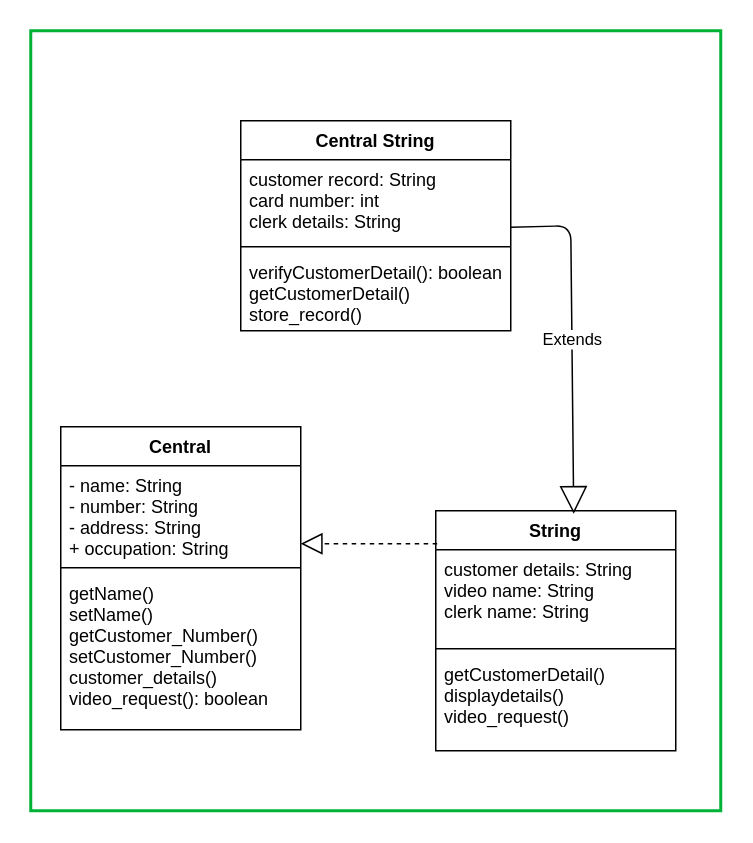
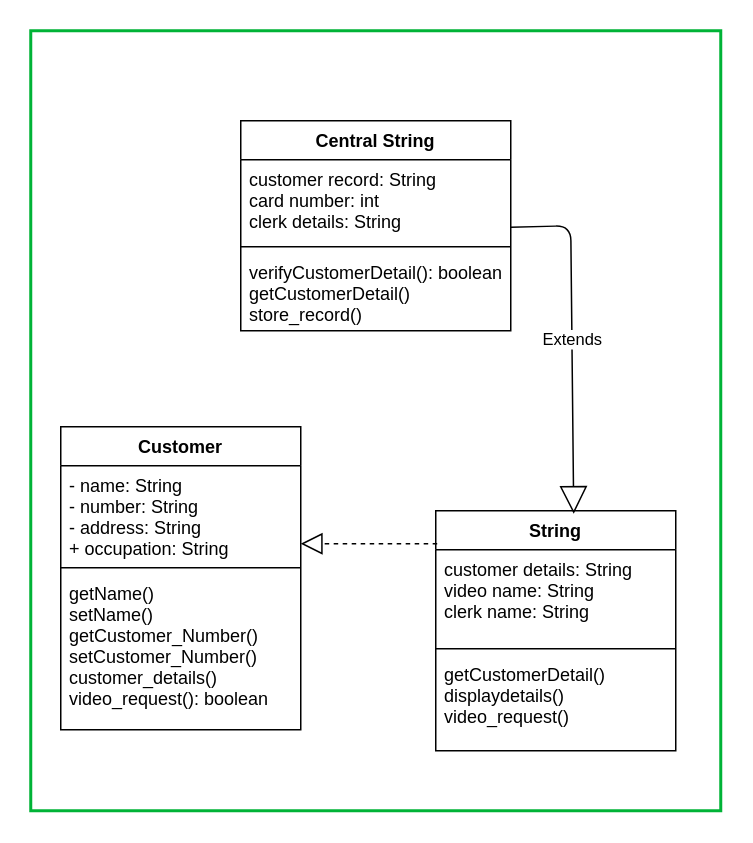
  <mxCell id="0" />
  <mxCell id="1" parent="0" />
  <mxCell id="2" value="String" style="swimlane;fontStyle=1;align=center;verticalAlign=top;childLayout=stackLayout;horizontal=1;startSize=26;horizontalStack=0;resizeParent=1;resizeParentMax=0;resizeLast=0;collapsible=1;marginBottom=0;" parent="1" vertex="1"><mxGeometry x="290" y="340" width="160" height="160" as="geometry" /></mxCell>
  <mxCell id="3" value="customer details: String&#10;video name: String&#10;clerk name: String" style="text;strokeColor=none;fillColor=none;align=left;verticalAlign=top;spacingLeft=4;spacingRight=4;overflow=hidden;rotatable=0;points=[[0,0.5],[1,0.5]];portConstraint=eastwest;" parent="2" vertex="1"><mxGeometry y="26" width="160" height="62" as="geometry" /></mxCell>
  <mxCell id="4" value="" style="line;strokeWidth=1;fillColor=none;align=left;verticalAlign=middle;spacingTop=-1;spacingLeft=3;spacingRight=3;rotatable=0;labelPosition=right;points=[];portConstraint=eastwest;" parent="2" vertex="1"><mxGeometry y="88" width="160" height="8" as="geometry" /></mxCell>
  <mxCell id="5" value="getCustomerDetail()&#10;displaydetails()&#10;video_request()" style="text;strokeColor=none;fillColor=none;align=left;verticalAlign=top;spacingLeft=4;spacingRight=4;overflow=hidden;rotatable=0;points=[[0,0.5],[1,0.5]];portConstraint=eastwest;" parent="2" vertex="1"><mxGeometry y="96" width="160" height="64" as="geometry" /></mxCell>
- <mxCell id="6" value="Central" style="swimlane;fontStyle=1;align=center;verticalAlign=top;childLayout=stackLayout;horizontal=1;startSize=26;horizontalStack=0;resizeParent=1;resizeParentMax=0;resizeLast=0;collapsible=1;marginBottom=0;" parent="1" vertex="1"><mxGeometry x="40" y="284" width="160" height="202" as="geometry" /></mxCell>
+ <mxCell id="6" value="Customer" style="swimlane;fontStyle=1;align=center;verticalAlign=top;childLayout=stackLayout;horizontal=1;startSize=26;horizontalStack=0;resizeParent=1;resizeParentMax=0;resizeLast=0;collapsible=1;marginBottom=0;" parent="1" vertex="1"><mxGeometry x="40" y="284" width="160" height="202" as="geometry" /></mxCell>
  <mxCell id="7" value="- name: String&#10;- number: String&#10;- address: String&#10;+ occupation: String&#10;" style="text;strokeColor=none;fillColor=none;align=left;verticalAlign=top;spacingLeft=4;spacingRight=4;overflow=hidden;rotatable=0;points=[[0,0.5],[1,0.5]];portConstraint=eastwest;" parent="6" vertex="1"><mxGeometry y="26" width="160" height="64" as="geometry" /></mxCell>
  <mxCell id="8" value="" style="line;strokeWidth=1;fillColor=none;align=left;verticalAlign=middle;spacingTop=-1;spacingLeft=3;spacingRight=3;rotatable=0;labelPosition=right;points=[];portConstraint=eastwest;" parent="6" vertex="1"><mxGeometry y="90" width="160" height="8" as="geometry" /></mxCell>
  <mxCell id="9" value="getName()&#10;setName()&#10;getCustomer_Number()&#10;setCustomer_Number()&#10;customer_details()&#10;video_request(): boolean" style="text;strokeColor=none;fillColor=none;align=left;verticalAlign=top;spacingLeft=4;spacingRight=4;overflow=hidden;rotatable=0;points=[[0,0.5],[1,0.5]];portConstraint=eastwest;" parent="6" vertex="1"><mxGeometry y="98" width="160" height="104" as="geometry" /></mxCell>
  <mxCell id="10" value="Central String" style="swimlane;fontStyle=1;align=center;verticalAlign=top;childLayout=stackLayout;horizontal=1;startSize=26;horizontalStack=0;resizeParent=1;resizeParentMax=0;resizeLast=0;collapsible=1;marginBottom=0;" parent="1" vertex="1"><mxGeometry x="160" y="80" width="180" height="140" as="geometry" /></mxCell>
  <mxCell id="11" value="customer record: String&#10;card number: int&#10;clerk details: String" style="text;strokeColor=none;fillColor=none;align=left;verticalAlign=top;spacingLeft=4;spacingRight=4;overflow=hidden;rotatable=0;points=[[0,0.5],[1,0.5]];portConstraint=eastwest;" parent="10" vertex="1"><mxGeometry y="26" width="180" height="54" as="geometry" /></mxCell>
  <mxCell id="12" value="" style="line;strokeWidth=1;fillColor=none;align=left;verticalAlign=middle;spacingTop=-1;spacingLeft=3;spacingRight=3;rotatable=0;labelPosition=right;points=[];portConstraint=eastwest;" parent="10" vertex="1"><mxGeometry y="80" width="180" height="8" as="geometry" /></mxCell>
  <mxCell id="13" value="verifyCustomerDetail(): boolean&#10;getCustomerDetail()&#10;store_record()&#10;" style="text;strokeColor=none;fillColor=none;align=left;verticalAlign=top;spacingLeft=4;spacingRight=4;overflow=hidden;rotatable=0;points=[[0,0.5],[1,0.5]];portConstraint=eastwest;" parent="10" vertex="1"><mxGeometry y="88" width="180" height="52" as="geometry" /></mxCell>
  <mxCell id="14" value="Extends" style="endArrow=block;endSize=16;endFill=0;html=1;exitX=1;exitY=0.833;exitDx=0;exitDy=0;exitPerimeter=0;entryX=0.575;entryY=0.013;entryDx=0;entryDy=0;entryPerimeter=0;" parent="1" source="11" target="2" edge="1"><mxGeometry width="160" relative="1" as="geometry"><mxPoint x="290" y="330" as="sourcePoint" /><mxPoint x="450" y="330" as="targetPoint" /><Array as="points"><mxPoint x="380" y="150" /></Array></mxGeometry></mxCell>
  <mxCell id="15" value="" style="rounded=0;whiteSpace=wrap;html=1;fillColor=none;strokeColor=#00B336;strokeWidth=2;" parent="1" vertex="1"><mxGeometry x="20" y="20" width="460" height="520" as="geometry" /></mxCell>
  <mxCell id="16" value="" style="endArrow=block;dashed=1;endFill=0;endSize=12;html=1;exitX=0.006;exitY=-0.065;exitDx=0;exitDy=0;exitPerimeter=0;entryX=1;entryY=0.813;entryDx=0;entryDy=0;entryPerimeter=0;" parent="1" source="3" target="7" edge="1"><mxGeometry width="160" relative="1" as="geometry"><mxPoint x="290" y="300" as="sourcePoint" /><mxPoint x="450" y="300" as="targetPoint" /><Array as="points" /></mxGeometry></mxCell>
